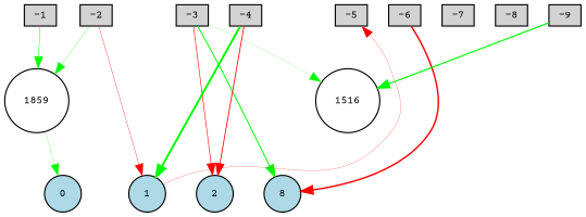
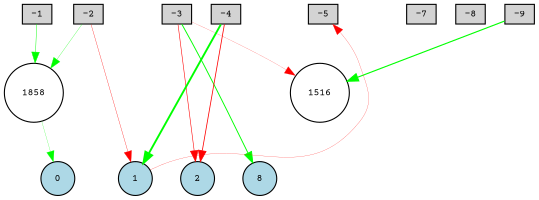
  digraph {
    fontname="Courier Prime"
    node [fillcolor=lightgray fontname="Courier Prime" fontsize=9 shape=box style=filled]
    edge [fontname="Courier Prime" style=solid]
    -1 [height=0.2 width=0.2]
    -2 [height=0.2 width=0.2]
    -3 [height=0.2 width=0.2]
    -4 [height=0.2 width=0.2]
    -5 [height=0.2 width=0.2]
-   -6 [height=0.2 width=0.2]
    -7 [height=0.2 width=0.2]
    -8 [height=0.2 width=0.2]
    -9 [height=0.2 width=0.2]
    0 [fillcolor=lightblue height=0.2 shape=circle width=0.2]
    1 [fillcolor=lightblue height=0.2 shape=circle width=0.2]
    2 [fillcolor=lightblue height=0.2 shape=circle width=0.2]
    n13 [fillcolor=lightblue height=0.2 label=8 shape=circle width=0.2]
-   1858 [fillcolor=white height=0.2 shape=circle width=0.2 label=1859]
+   1858 [fillcolor=white height=0.2 shape=circle width=0.2]
    1516 [height=0.2 shape=circle width=0.2 fillcolor="" style=""]
    subgraph sub_1 {
      rank=source
      -1
      -2
      -3
      -4
      -5
-     -6
      -7
      -8
      -9
    }
    subgraph sub_2 {
      rank=sink
      0
      1
      2
      n13
    }
    -1 -> -2 [style=invis]
    -1 -> 1858 [color=green penwidth=0.40940722875672786]
    -2 -> -3 [style=invis]
    -2 -> 1 [color=red penwidth=0.2855794999988591]
    -2 -> 1858 [color=green penwidth=0.23141062191243741]
    -3 -> -4 [style=invis]
    -3 -> 2 [color=red penwidth=0.5138096557155427]
    -3 -> n13 [color=green penwidth=0.848115572415653]
-   -3 -> 1516 [color=green penwidth=0.14114592740329734]
+   -3 -> 1516 [color=red penwidth=0.14114592740329734]
    -4 -> -5 [style=invis]
    -4 -> 1 [color=green penwidth=1.736632918474161]
    -4 -> 2 [color=red penwidth=0.7196467977779658]
-   -5 -> -6 [style=invis]
-   -6 -> -7 [style=invis]
-   -6 -> n13 [color=red penwidth=1.259338534490228]
    -7 -> -8 [style=invis]
    -8 -> -9 [style=invis]
    -9 -> 1516 [color=green penwidth=1.0217664602026415]
    0 -> 1 [style=invis]
    1 -> -5 [color=red penwidth=0.18064284682612414]
    1 -> 2 [style=invis]
    2 -> n13 [style=invis]
    1858 -> 0 [color=green penwidth=0.19141294667593134]
  }
